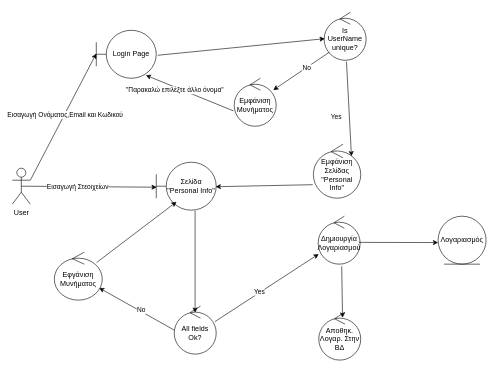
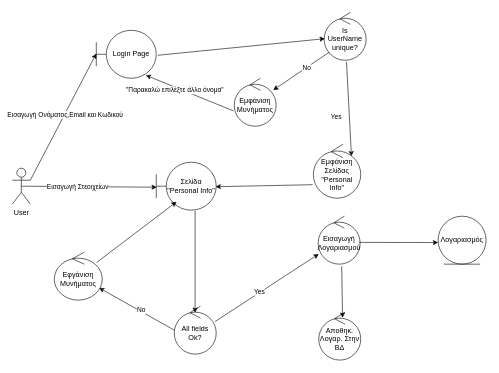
  <mxCell id="0" />
  <mxCell id="1" parent="0" />
  <mxCell id="2" value="User&lt;div&gt;&lt;br&gt;&lt;/div&gt;" style="shape=umlActor;verticalLabelPosition=bottom;verticalAlign=top;html=1;outlineConnect=0;" vertex="1" parent="1"><mxGeometry x="20" y="280" width="30" height="60" as="geometry" /></mxCell>
  <mxCell id="3" value="Login Page" style="shape=umlBoundary;whiteSpace=wrap;html=1;" vertex="1" parent="1"><mxGeometry x="160" y="50" width="100" height="80" as="geometry" /></mxCell>
  <mxCell id="4" value="" style="endArrow=classic;html=1;rounded=0;exitX=1;exitY=0.333;exitDx=0;exitDy=0;exitPerimeter=0;entryX=0;entryY=0.485;entryDx=0;entryDy=0;entryPerimeter=0;" edge="1" parent="1" source="2" target="3"><mxGeometry width="50" height="50" relative="1" as="geometry"><mxPoint x="60" y="280" as="sourcePoint" /><mxPoint x="110" y="230" as="targetPoint" /></mxGeometry></mxCell>
  <mxCell id="5" value="Eισαγωγή Ονόματος,Εmail και Κωδικού" style="edgeLabel;html=1;align=center;verticalAlign=middle;resizable=0;points=[];" vertex="1" connectable="0" parent="4"><mxGeometry x="0.042" relative="1" as="geometry"><mxPoint as="offset" /></mxGeometry></mxCell>
  <mxCell id="6" value="Σελίδα &quot;Personal Info&quot;" style="shape=umlBoundary;whiteSpace=wrap;html=1;" vertex="1" parent="1"><mxGeometry x="260" y="270" width="100" height="80" as="geometry" /></mxCell>
  <mxCell id="7" value="" style="endArrow=classic;html=1;rounded=0;exitX=0.5;exitY=0.5;exitDx=0;exitDy=0;exitPerimeter=0;entryX=0.008;entryY=0.521;entryDx=0;entryDy=0;entryPerimeter=0;" edge="1" parent="1" source="2" target="6"><mxGeometry width="50" height="50" relative="1" as="geometry"><mxPoint x="110" y="380" as="sourcePoint" /><mxPoint x="160" y="330" as="targetPoint" /></mxGeometry></mxCell>
  <mxCell id="8" value="Εισαγωγή Στεοιχείων" style="edgeLabel;html=1;align=center;verticalAlign=middle;resizable=0;points=[];" vertex="1" connectable="0" parent="7"><mxGeometry x="-0.161" y="-1" relative="1" as="geometry"><mxPoint x="-1" as="offset" /></mxGeometry></mxCell>
  <mxCell id="9" value="Ιs UserName unique?" style="ellipse;shape=umlControl;whiteSpace=wrap;html=1;" vertex="1" parent="1"><mxGeometry x="540" y="20" width="70" height="80" as="geometry" /></mxCell>
  <mxCell id="10" value="" style="endArrow=classic;html=1;rounded=0;exitX=1.025;exitY=0.521;exitDx=0;exitDy=0;exitPerimeter=0;entryX=0.016;entryY=0.55;entryDx=0;entryDy=0;entryPerimeter=0;" edge="1" parent="1" source="3" target="9"><mxGeometry width="50" height="50" relative="1" as="geometry"><mxPoint x="230" y="410" as="sourcePoint" /><mxPoint x="280" y="360" as="targetPoint" /></mxGeometry></mxCell>
  <mxCell id="11" value="" style="endArrow=classic;html=1;rounded=0;exitX=0.123;exitY=0.832;exitDx=0;exitDy=0;exitPerimeter=0;" edge="1" parent="1" source="9" target="13"><mxGeometry width="50" height="50" relative="1" as="geometry"><mxPoint x="470" y="90" as="sourcePoint" /><mxPoint x="540" y="91" as="targetPoint" /></mxGeometry></mxCell>
  <mxCell id="12" value="Νο" style="edgeLabel;html=1;align=center;verticalAlign=middle;resizable=0;points=[];" vertex="1" connectable="0" parent="11"><mxGeometry x="-0.207" y="1" relative="1" as="geometry"><mxPoint x="-1" as="offset" /></mxGeometry></mxCell>
  <mxCell id="13" value="Εμφάνιση Μυνήματος" style="ellipse;shape=umlControl;whiteSpace=wrap;html=1;" vertex="1" parent="1"><mxGeometry x="390" y="130" width="70" height="80" as="geometry" /></mxCell>
  <mxCell id="14" value="&quot;Παρακαλώ επιλέξτε άλλο όνομα&quot;" style="endArrow=classic;html=1;rounded=0;entryX=0.827;entryY=0.938;entryDx=0;entryDy=0;entryPerimeter=0;exitX=-0.018;exitY=0.68;exitDx=0;exitDy=0;exitPerimeter=0;" edge="1" parent="1" source="13" target="3"><mxGeometry x="0.325" y="5" width="50" height="50" relative="1" as="geometry"><mxPoint x="530" y="160" as="sourcePoint" /><mxPoint x="440" y="200" as="targetPoint" /><Array as="points" /><mxPoint as="offset" /></mxGeometry></mxCell>
  <mxCell id="15" value="" style="endArrow=classic;html=1;rounded=0;exitX=0.532;exitY=1.031;exitDx=0;exitDy=0;exitPerimeter=0;entryX=0.804;entryY=0.222;entryDx=0;entryDy=0;entryPerimeter=0;" edge="1" parent="1" source="9" target="22"><mxGeometry width="50" height="50" relative="1" as="geometry"><mxPoint x="600" y="110" as="sourcePoint" /><mxPoint x="627.85" y="268.28" as="targetPoint" /></mxGeometry></mxCell>
  <mxCell id="16" value="Yes" style="edgeLabel;html=1;align=center;verticalAlign=middle;resizable=0;points=[];" vertex="1" connectable="0" parent="15"><mxGeometry x="-0.241" y="2" relative="1" as="geometry"><mxPoint x="-23" y="31" as="offset" /></mxGeometry></mxCell>
- <mxCell id="17" value="Δημιουργία Λογαριασμού" style="ellipse;shape=umlControl;whiteSpace=wrap;html=1;" vertex="1" parent="1"><mxGeometry x="530" y="360" width="70" height="80" as="geometry" /></mxCell>
+ <mxCell id="17" value="Εισαγωγή Λογαριασμού" style="ellipse;shape=umlControl;whiteSpace=wrap;html=1;" vertex="1" parent="1"><mxGeometry x="530" y="360" width="70" height="80" as="geometry" /></mxCell>
  <mxCell id="18" value="" style="endArrow=classic;html=1;rounded=0;exitX=0.971;exitY=0.546;exitDx=0;exitDy=0;exitPerimeter=0;" edge="1" parent="1" source="17"><mxGeometry width="50" height="50" relative="1" as="geometry"><mxPoint x="610" y="410" as="sourcePoint" /><mxPoint x="730" y="404" as="targetPoint" /></mxGeometry></mxCell>
  <mxCell id="19" value="Λογαριασμός" style="ellipse;shape=umlEntity;whiteSpace=wrap;html=1;" vertex="1" parent="1"><mxGeometry x="730" y="360" width="80" height="80" as="geometry" /></mxCell>
  <mxCell id="20" value="Αποθηκ. Λογαρ. Στην ΒΔ" style="ellipse;shape=umlControl;whiteSpace=wrap;html=1;" vertex="1" parent="1"><mxGeometry x="531" y="520" width="70" height="80" as="geometry" /></mxCell>
  <mxCell id="21" value="" style="endArrow=classic;html=1;rounded=0;exitX=0.561;exitY=1.046;exitDx=0;exitDy=0;exitPerimeter=0;entryX=0.567;entryY=0.116;entryDx=0;entryDy=0;entryPerimeter=0;" edge="1" parent="1" source="17" target="20"><mxGeometry width="50" height="50" relative="1" as="geometry"><mxPoint x="620" y="490" as="sourcePoint" /><mxPoint x="670" y="440" as="targetPoint" /></mxGeometry></mxCell>
  <mxCell id="22" value="Εμφάνιση Σελίδας &quot;Personal Info&quot;" style="ellipse;shape=umlControl;whiteSpace=wrap;html=1;" vertex="1" parent="1"><mxGeometry x="522" y="240" width="79" height="90" as="geometry" /></mxCell>
  <mxCell id="23" value="" style="endArrow=classic;html=1;rounded=0;exitX=-0.014;exitY=0.75;exitDx=0;exitDy=0;exitPerimeter=0;entryX=0.991;entryY=0.511;entryDx=0;entryDy=0;entryPerimeter=0;" edge="1" parent="1" source="22" target="6"><mxGeometry width="50" height="50" relative="1" as="geometry"><mxPoint x="230" y="530" as="sourcePoint" /><mxPoint x="280" y="480" as="targetPoint" /></mxGeometry></mxCell>
  <mxCell id="24" value="" style="endArrow=classic;html=1;rounded=0;entryX=0.497;entryY=0.137;entryDx=0;entryDy=0;entryPerimeter=0;exitX=0.648;exitY=1.01;exitDx=0;exitDy=0;exitPerimeter=0;" edge="1" parent="1" source="6" target="25"><mxGeometry width="50" height="50" relative="1" as="geometry"><mxPoint x="330" y="360" as="sourcePoint" /><mxPoint x="610" y="318.72" as="targetPoint" /></mxGeometry></mxCell>
  <mxCell id="25" value="Αll fields Ok?" style="ellipse;shape=umlControl;whiteSpace=wrap;html=1;" vertex="1" parent="1"><mxGeometry x="290" y="510" width="70" height="80" as="geometry" /></mxCell>
  <mxCell id="26" value="" style="endArrow=classic;html=1;rounded=0;exitX=0.971;exitY=0.322;exitDx=0;exitDy=0;exitPerimeter=0;entryX=0.013;entryY=0.789;entryDx=0;entryDy=0;entryPerimeter=0;" edge="1" parent="1" source="25" target="17"><mxGeometry width="50" height="50" relative="1" as="geometry"><mxPoint x="630" y="340" as="sourcePoint" /><mxPoint x="680" y="290" as="targetPoint" /><Array as="points" /></mxGeometry></mxCell>
  <mxCell id="27" value="Yes" style="edgeLabel;html=1;align=center;verticalAlign=middle;resizable=0;points=[];" vertex="1" connectable="0" parent="26"><mxGeometry x="-0.136" y="2" relative="1" as="geometry"><mxPoint as="offset" /></mxGeometry></mxCell>
  <mxCell id="28" value="" style="endArrow=classic;html=1;rounded=0;exitX=0;exitY=0.5;exitDx=0;exitDy=0;exitPerimeter=0;" edge="1" parent="1" source="25" target="30"><mxGeometry width="50" height="50" relative="1" as="geometry"><mxPoint x="150" y="520" as="sourcePoint" /><mxPoint x="160" y="500" as="targetPoint" /></mxGeometry></mxCell>
  <mxCell id="29" value="No" style="edgeLabel;html=1;align=center;verticalAlign=middle;resizable=0;points=[];" vertex="1" connectable="0" parent="28"><mxGeometry x="-0.106" y="-3" relative="1" as="geometry"><mxPoint x="-1" as="offset" /></mxGeometry></mxCell>
  <mxCell id="30" value="Eφγάνιση Μυνήματος" style="ellipse;shape=umlControl;whiteSpace=wrap;html=1;" vertex="1" parent="1"><mxGeometry x="90" y="420" width="80" height="80" as="geometry" /></mxCell>
  <mxCell id="31" value="" style="endArrow=classic;html=1;rounded=0;exitX=0.881;exitY=0.216;exitDx=0;exitDy=0;exitPerimeter=0;entryX=0.338;entryY=0.826;entryDx=0;entryDy=0;entryPerimeter=0;" edge="1" parent="1" source="30" target="6"><mxGeometry width="50" height="50" relative="1" as="geometry"><mxPoint x="170" y="430" as="sourcePoint" /><mxPoint x="220" y="380" as="targetPoint" /></mxGeometry></mxCell>
